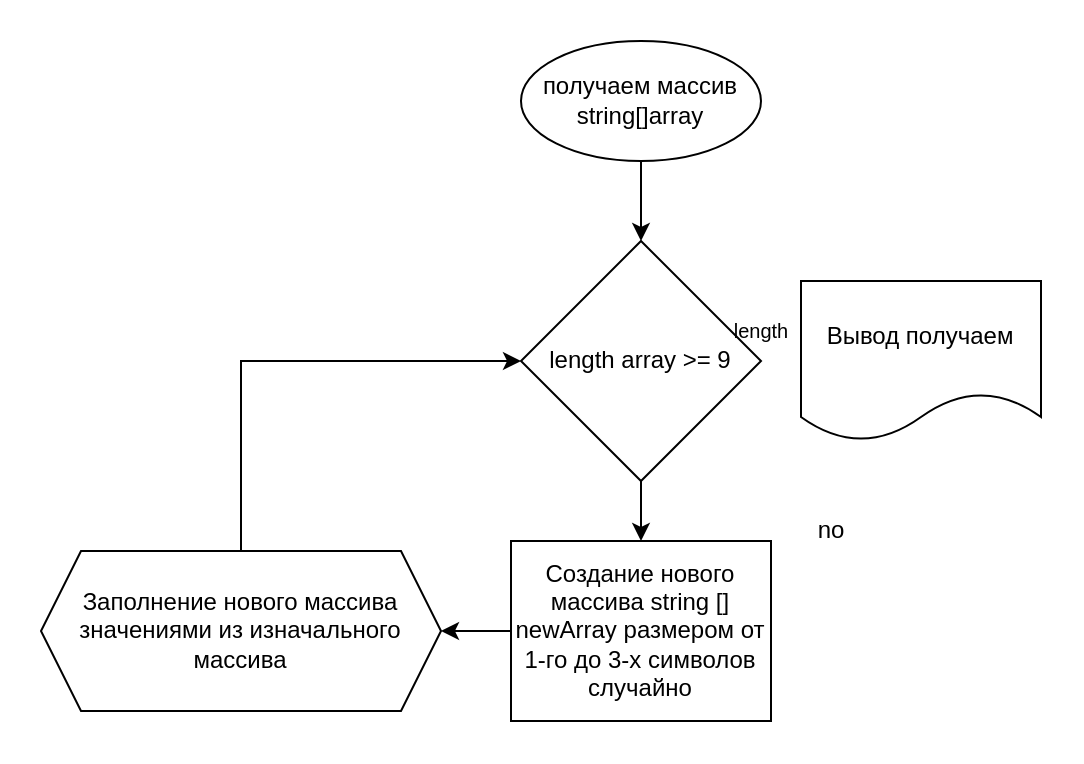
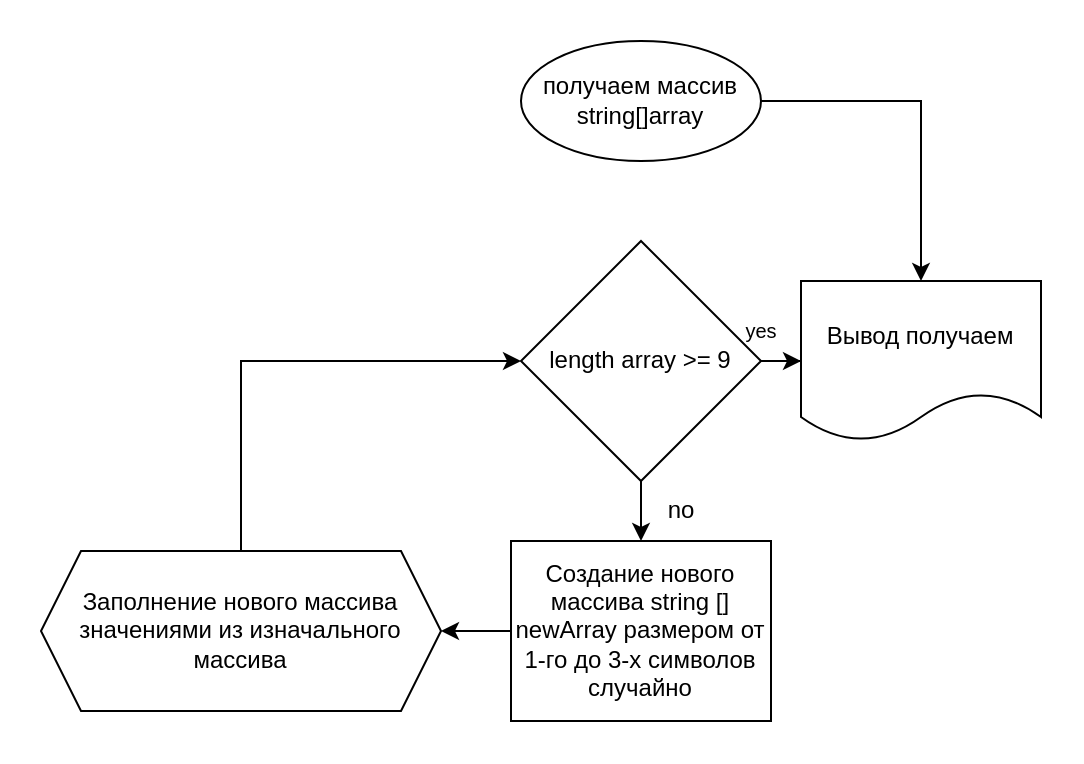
  <mxCell id="0" />
  <mxCell id="1" parent="0" />
  <mxCell id="2" value="" style="group" parent="1" vertex="1" connectable="0"><mxGeometry x="20" y="20" width="500" height="340" as="geometry" /></mxCell>
  <mxCell id="3" value="получаем массив string[]array" style="ellipse;whiteSpace=wrap;html=1;" parent="2" vertex="1"><mxGeometry x="240" width="120" height="60" as="geometry" /></mxCell>
  <mxCell id="4" value="length array &amp;gt;= 9" style="rhombus;whiteSpace=wrap;html=1;" parent="2" vertex="1"><mxGeometry x="240" y="100" width="120" height="120" as="geometry" /></mxCell>
- <mxCell id="5" value="" style="edgeStyle=orthogonalEdgeStyle;rounded=0;orthogonalLoop=1;jettySize=auto;html=1;" parent="2" source="3" target="4" edge="1"><mxGeometry relative="1" as="geometry" /></mxCell>
+ <mxCell id="5" value="" style="edgeStyle=orthogonalEdgeStyle;rounded=0;orthogonalLoop=1;jettySize=auto;html=1;" parent="2" source="3" target="11" edge="1"><mxGeometry relative="1" as="geometry" /></mxCell>
  <mxCell id="6" style="edgeStyle=orthogonalEdgeStyle;rounded=0;orthogonalLoop=1;jettySize=auto;html=1;exitX=0.5;exitY=0;exitDx=0;exitDy=0;entryX=0;entryY=0.5;entryDx=0;entryDy=0;" parent="2" source="7" target="4" edge="1"><mxGeometry relative="1" as="geometry" /></mxCell>
  <mxCell id="7" value="Заполнение нового массива значениями из изначального массива" style="shape=hexagon;perimeter=hexagonPerimeter2;whiteSpace=wrap;html=1;fixedSize=1;" parent="2" vertex="1"><mxGeometry y="255" width="200" height="80" as="geometry" /></mxCell>
  <mxCell id="8" value="" style="edgeStyle=orthogonalEdgeStyle;rounded=0;orthogonalLoop=1;jettySize=auto;html=1;" parent="2" source="9" target="7" edge="1"><mxGeometry relative="1" as="geometry" /></mxCell>
  <mxCell id="9" value="Создание нового массива string [] newArray размером от 1-го до 3-х символов случайно" style="rounded=0;whiteSpace=wrap;html=1;" parent="2" vertex="1"><mxGeometry x="235" y="250" width="130" height="90" as="geometry" /></mxCell>
  <mxCell id="10" value="" style="edgeStyle=orthogonalEdgeStyle;rounded=0;orthogonalLoop=1;jettySize=auto;html=1;" parent="2" source="4" target="9" edge="1"><mxGeometry relative="1" as="geometry" /></mxCell>
  <mxCell id="11" value="Вывод получаем" style="shape=document;whiteSpace=wrap;html=1;boundedLbl=1;" parent="2" vertex="1"><mxGeometry x="380" y="120" width="120" height="80" as="geometry" /></mxCell>
- <mxCell id="13" value="length" style="text;html=1;align=center;verticalAlign=middle;resizable=0;points=[];autosize=1;strokeColor=none;fillColor=none;fontSize=10;" vertex="1" parent="2"><mxGeometry x="340" y="130" width="40" height="30" as="geometry" /></mxCell>
- <mxCell id="14" value="no" style="text;html=1;align=center;verticalAlign=middle;resizable=0;points=[];autosize=1;strokeColor=none;fillColor=none;" vertex="1" parent="2"><mxGeometry x="375" y="230" width="40" height="30" as="geometry" /></mxCell>
+ <mxCell id="12" value="" style="edgeStyle=orthogonalEdgeStyle;rounded=0;orthogonalLoop=1;jettySize=auto;html=1;" parent="2" source="4" target="11" edge="1"><mxGeometry relative="1" as="geometry" /></mxCell>
+ <mxCell id="13" value="yes" style="text;html=1;align=center;verticalAlign=middle;resizable=0;points=[];autosize=1;strokeColor=none;fillColor=none;fontSize=10;" vertex="1" parent="2"><mxGeometry x="340" y="130" width="40" height="30" as="geometry" /></mxCell>
+ <mxCell id="14" value="no" style="text;html=1;align=center;verticalAlign=middle;resizable=0;points=[];autosize=1;strokeColor=none;fillColor=none;" vertex="1" parent="2"><mxGeometry x="300" y="220" width="40" height="30" as="geometry" /></mxCell>
